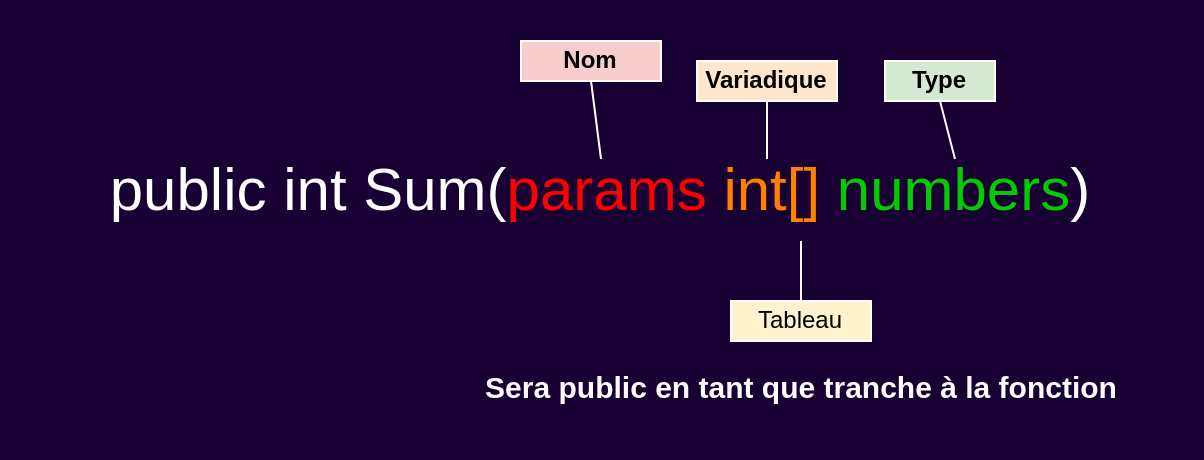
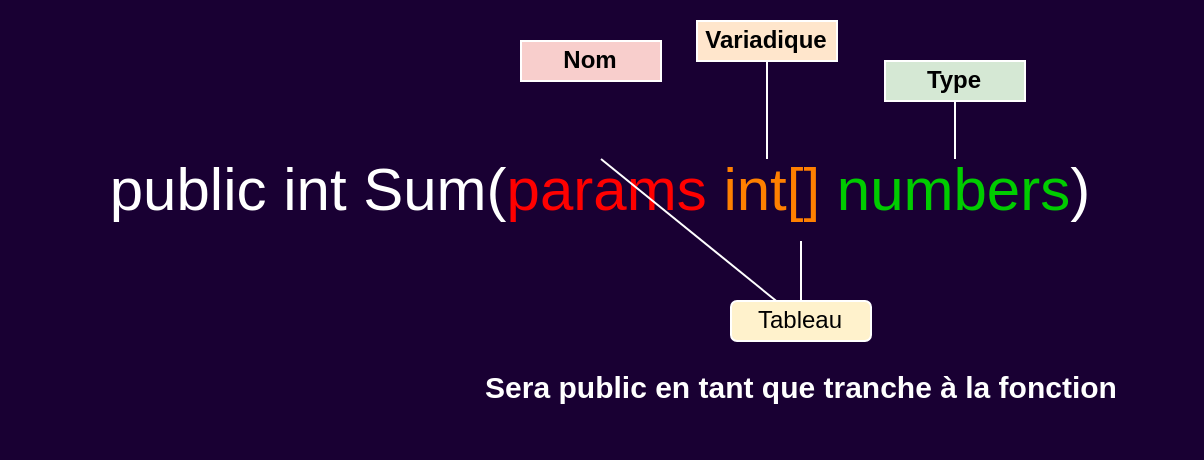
  <mxCell id="0" />
  <mxCell id="1" parent="0" />
  <mxCell id="2" value="&lt;font color=&quot;#ffffff&quot;&gt;public int Sum(&lt;/font&gt;&lt;font color=&quot;#ff0000&quot;&gt;params&lt;/font&gt; &lt;font color=&quot;#ff8000&quot;&gt;int[]&lt;/font&gt; &lt;font color=&quot;#00cc00&quot;&gt;numbers&lt;/font&gt;&lt;font color=&quot;#ffffff&quot;&gt;)&lt;/font&gt;" style="text;html=1;align=center;verticalAlign=middle;whiteSpace=wrap;rounded=0;fontSize=30;" parent="1" vertex="1"><mxGeometry x="20" y="79" width="560" height="30" as="geometry" /></mxCell>
  <mxCell id="3" value="Nom" style="rounded=0;whiteSpace=wrap;html=1;fillColor=#f8cecc;strokeColor=#FFFFFF;fontStyle=1" parent="1" vertex="1"><mxGeometry x="260" y="20" width="70" height="20" as="geometry" /></mxCell>
- <mxCell id="4" value="" style="endArrow=none;html=1;rounded=0;entryX=0.5;entryY=1;entryDx=0;entryDy=0;exitX=0.5;exitY=0;exitDx=0;exitDy=0;strokeColor=#FFFFFF;" parent="1" source="2" target="3" edge="1"><mxGeometry width="50" height="50" relative="1" as="geometry"><mxPoint x="275" y="190" as="sourcePoint" /><mxPoint x="325" y="140" as="targetPoint" /></mxGeometry></mxCell>
- <mxCell id="5" value="Variadique" style="rounded=0;whiteSpace=wrap;html=1;fillColor=#ffe6cc;strokeColor=#FFFFFF;fontStyle=1" parent="1" vertex="1"><mxGeometry x="348" y="30" width="70" height="20" as="geometry" /></mxCell>
+ <mxCell id="4" value="" style="endArrow=none;html=1;rounded=0;exitX=0.5;exitY=0;exitDx=0;exitDy=0;strokeColor=#FFFFFF;" parent="1" source="2" target="9" edge="1"><mxGeometry width="50" height="50" relative="1" as="geometry"><mxPoint x="275" y="190" as="sourcePoint" /><mxPoint x="325" y="140" as="targetPoint" /></mxGeometry></mxCell>
+ <mxCell id="5" value="Variadique" style="rounded=0;whiteSpace=wrap;html=1;fillColor=#ffe6cc;strokeColor=#FFFFFF;fontStyle=1" parent="1" vertex="1"><mxGeometry x="348" y="10" width="70" height="20" as="geometry" /></mxCell>
  <mxCell id="6" value="" style="endArrow=none;html=1;rounded=0;entryX=0.5;entryY=1;entryDx=0;entryDy=0;exitX=0.5;exitY=0;exitDx=0;exitDy=0;strokeColor=#FFFFFF;" parent="1" target="5" edge="1"><mxGeometry width="50" height="50" relative="1" as="geometry"><mxPoint x="383" y="79" as="sourcePoint" /><mxPoint x="408" y="140" as="targetPoint" /></mxGeometry></mxCell>
- <mxCell id="7" value="Type" style="rounded=0;whiteSpace=wrap;html=1;fillColor=#d5e8d4;strokeColor=#FFFFFF;fontStyle=1" parent="1" vertex="1"><mxGeometry x="442" y="30" width="55" height="20" as="geometry" /></mxCell>
+ <mxCell id="7" value="Type" style="rounded=0;whiteSpace=wrap;html=1;fillColor=#d5e8d4;strokeColor=#FFFFFF;fontStyle=1" parent="1" vertex="1"><mxGeometry x="442" y="30" width="70" height="20" as="geometry" /></mxCell>
  <mxCell id="8" value="" style="endArrow=none;html=1;rounded=0;entryX=0.5;entryY=1;entryDx=0;entryDy=0;exitX=0.5;exitY=0;exitDx=0;exitDy=0;strokeColor=#FFFFFF;" parent="1" target="7" edge="1"><mxGeometry width="50" height="50" relative="1" as="geometry"><mxPoint x="477" y="79" as="sourcePoint" /><mxPoint x="502" y="140" as="targetPoint" /></mxGeometry></mxCell>
- <mxCell id="9" value="Tableau" style="rounded=0;whiteSpace=wrap;html=1;fillColor=#fff2cc;strokeColor=#FFFFFF;" parent="1" vertex="1"><mxGeometry x="365" y="150" width="70" height="20" as="geometry" /></mxCell>
+ <mxCell id="9" value="Tableau" style="whiteSpace=wrap;html=1;fillColor=#fff2cc;strokeColor=#FFFFFF;rounded=1;" parent="1" vertex="1"><mxGeometry x="365" y="150" width="70" height="20" as="geometry" /></mxCell>
  <mxCell id="10" value="" style="endArrow=none;html=1;rounded=0;entryX=0.5;entryY=0;entryDx=0;entryDy=0;strokeColor=#FFFFFF;" parent="1" target="9" edge="1"><mxGeometry width="50" height="50" relative="1" as="geometry"><mxPoint x="400" y="120" as="sourcePoint" /><mxPoint x="425" y="260" as="targetPoint" /></mxGeometry></mxCell>
  <mxCell id="11" value="Sera public en tant que tranche à la fonction" style="text;html=1;align=center;verticalAlign=middle;whiteSpace=wrap;rounded=0;strokeColor=none;fontColor=#FFFFFF;fontStyle=1;fontSize=15;" parent="1" vertex="1"><mxGeometry x="228.5" y="178" width="343" height="30" as="geometry" /></mxCell>
